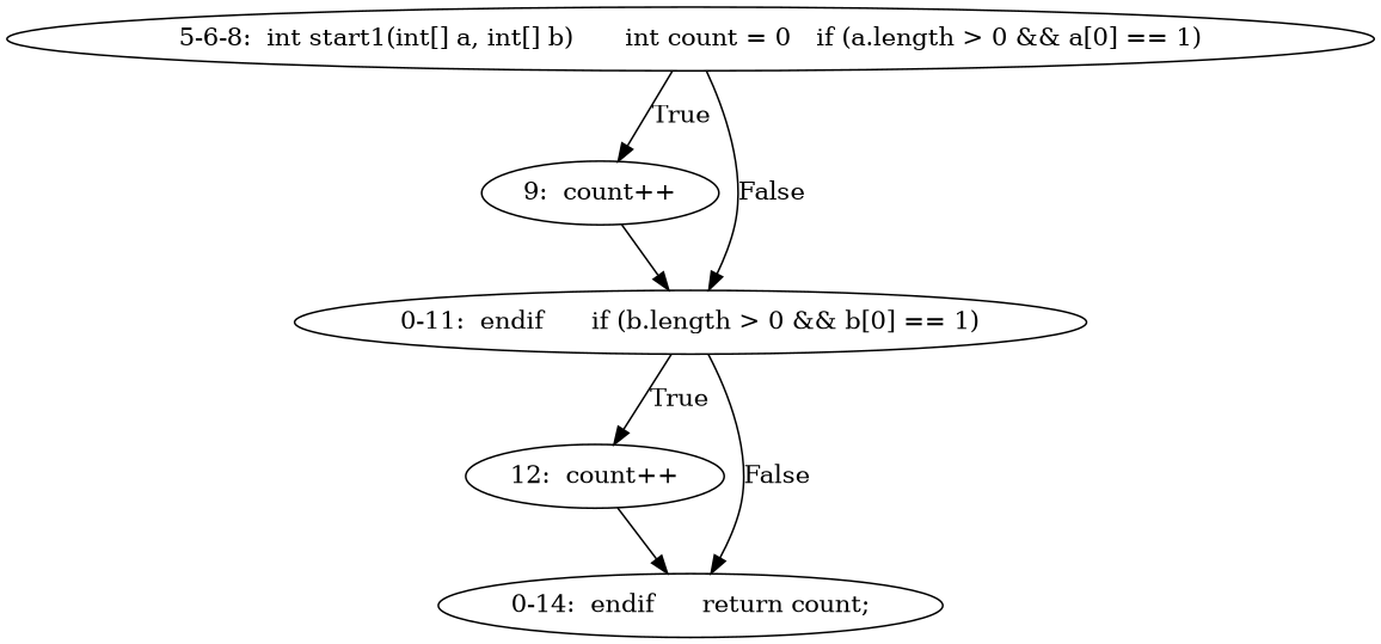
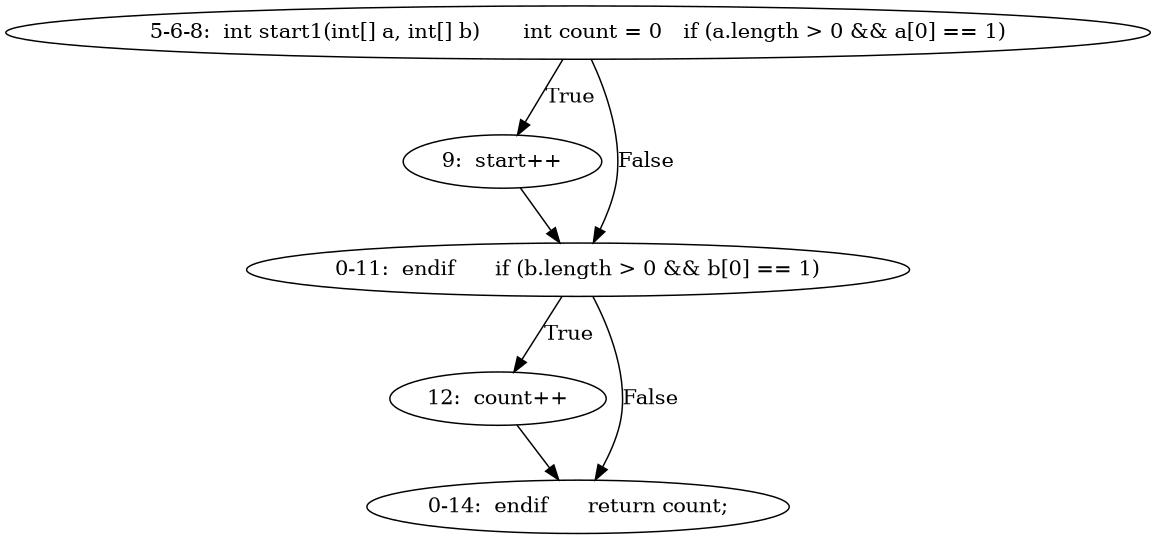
  digraph {
    n1 [label="5-6-8:  int start1(int[] a, int[] b)	int count = 0	if (a.length > 0 && a[0] == 1)"]
-   n2 [label="9:  count++"]
+   n2 [label="9:  start++"]
    n3 [label="0-11:  endif	if (b.length > 0 && b[0] == 1)"]
    n4 [label="12:  count++"]
    n5 [label="0-14:  endif	return count;"]
    n1 -> n2 [label=True]
    n1 -> n3 [label=False]
    n2 -> n3
    n3 -> n4 [label=True]
    n3 -> n5 [label=False]
    n4 -> n5
  }
